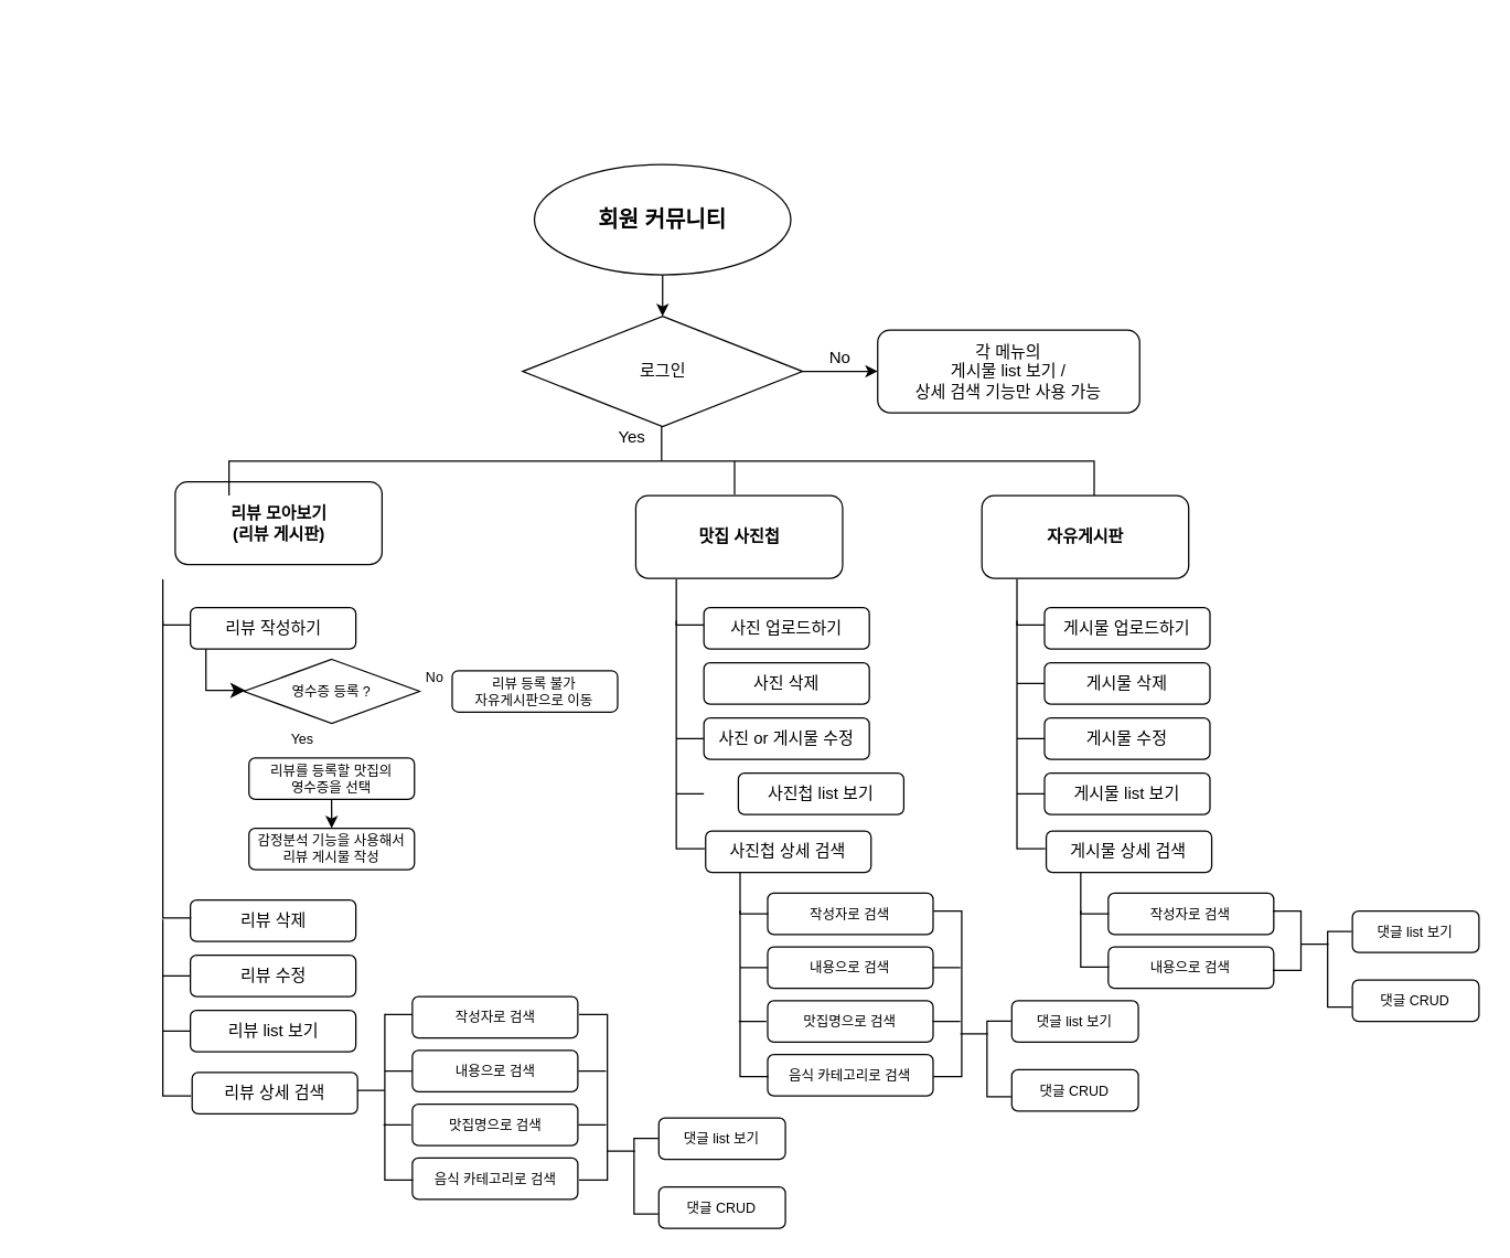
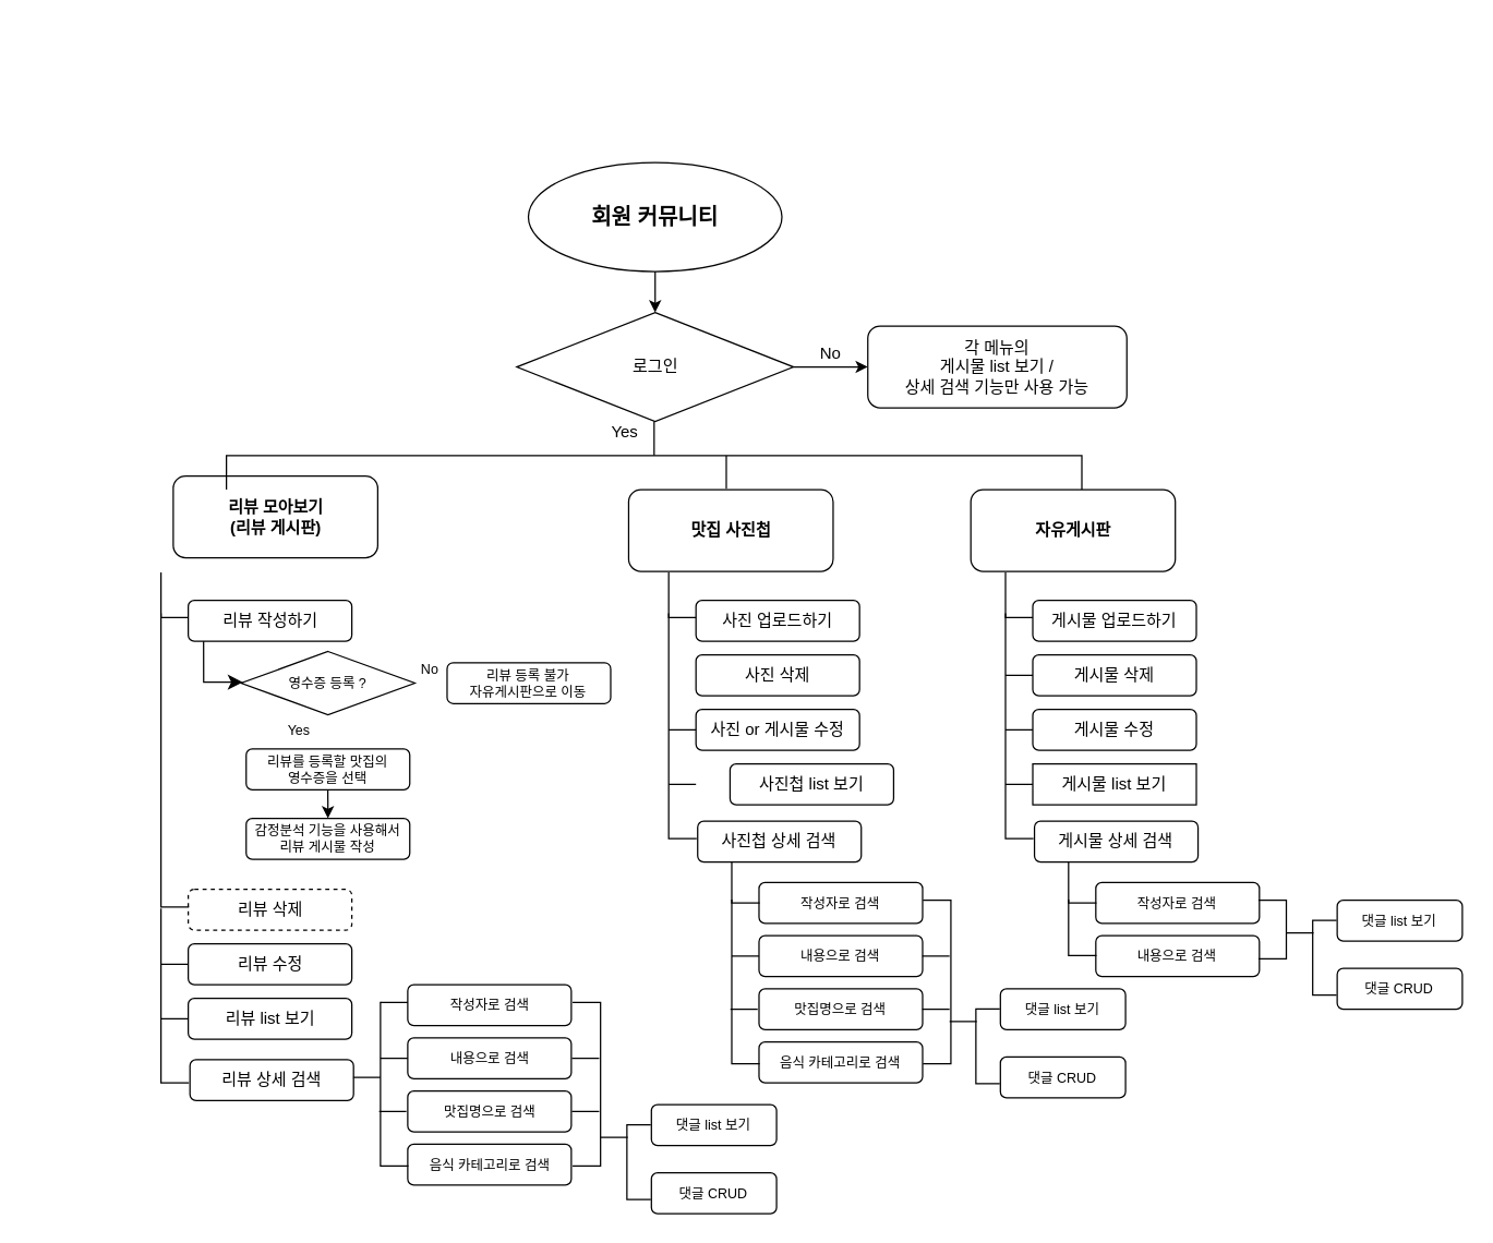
  <mxCell id="0" />
  <mxCell id="1" parent="0" />
  <mxCell id="2" value="" style="edgeStyle=orthogonalEdgeStyle;rounded=0;orthogonalLoop=1;jettySize=auto;html=1;" parent="1" source="3" target="5" edge="1"><mxGeometry relative="1" as="geometry" /></mxCell>
  <mxCell id="3" value="회원 커뮤니티" style="ellipse;whiteSpace=wrap;html=1;fontSize=16;fontStyle=1" parent="1" vertex="1"><mxGeometry x="387" y="118.75" width="186" height="80" as="geometry" /></mxCell>
  <mxCell id="4" value="" style="edgeStyle=orthogonalEdgeStyle;rounded=0;orthogonalLoop=1;jettySize=auto;html=1;" parent="1" source="5" edge="1"><mxGeometry relative="1" as="geometry"><mxPoint x="636" y="268.75" as="targetPoint" /><Array as="points"><mxPoint x="616" y="268.75" /><mxPoint x="616" y="268.75" /></Array></mxGeometry></mxCell>
  <mxCell id="5" value="로그인" style="rhombus;whiteSpace=wrap;html=1;" parent="1" vertex="1"><mxGeometry x="378.5" y="228.75" width="203" height="80" as="geometry" /></mxCell>
  <mxCell id="6" value="각 메뉴의&lt;br&gt;게시물 list 보기 / &lt;br&gt;상세 검색 기능만 사용 가능" style="rounded=1;whiteSpace=wrap;html=1;" parent="1" vertex="1"><mxGeometry x="636" y="238.75" width="190" height="60" as="geometry" /></mxCell>
  <mxCell id="7" value="No" style="text;html=1;strokeColor=none;fillColor=none;align=center;verticalAlign=middle;whiteSpace=wrap;rounded=0;" parent="1" vertex="1"><mxGeometry x="579" y="243.75" width="60" height="30" as="geometry" /></mxCell>
  <mxCell id="8" value="리뷰 모아보기&lt;br&gt;(리뷰 게시판)" style="rounded=1;whiteSpace=wrap;html=1;fontStyle=1" parent="1" vertex="1"><mxGeometry x="126.5" y="348.75" width="150" height="60" as="geometry" /></mxCell>
  <mxCell id="9" value="맛집 사진첩" style="rounded=1;whiteSpace=wrap;html=1;fontStyle=1" parent="1" vertex="1"><mxGeometry x="460.56" y="358.75" width="150" height="60" as="geometry" /></mxCell>
  <mxCell id="10" value="자유게시판" style="rounded=1;whiteSpace=wrap;html=1;fontStyle=1" parent="1" vertex="1"><mxGeometry x="711.56" y="358.75" width="150" height="60" as="geometry" /></mxCell>
  <mxCell id="11" value="" style="strokeWidth=1;html=1;shape=mxgraph.flowchart.annotation_2;align=left;labelPosition=right;pointerEvents=1;rotation=90;" parent="1" vertex="1"><mxGeometry x="454.25" y="20" width="50" height="627.5" as="geometry" /></mxCell>
  <mxCell id="12" value="" style="line;strokeWidth=1;html=1;rotation=-90;" parent="1" vertex="1"><mxGeometry x="520.12" y="341" width="24.13" height="10" as="geometry" /></mxCell>
  <mxCell id="13" value="" style="shape=partialRectangle;whiteSpace=wrap;html=1;bottom=0;right=0;fillColor=none;rotation=-90;" parent="1" vertex="1"><mxGeometry x="113.75" y="423.75" width="32.5" height="25" as="geometry" /></mxCell>
  <mxCell id="14" value="리뷰 작성하기" style="rounded=1;whiteSpace=wrap;html=1;" parent="1" vertex="1"><mxGeometry x="137.5" y="440" width="120" height="30" as="geometry" /></mxCell>
- <mxCell id="15" value="리뷰 삭제" style="rounded=1;whiteSpace=wrap;html=1;" parent="1" vertex="1"><mxGeometry x="137.5" y="652" width="120" height="30" as="geometry" /></mxCell>
+ <mxCell id="15" value="리뷰 삭제" style="rounded=1;whiteSpace=wrap;html=1;dashed=1;" parent="1" vertex="1"><mxGeometry x="137.5" y="652" width="120" height="30" as="geometry" /></mxCell>
  <mxCell id="16" value="리뷰 수정" style="rounded=1;whiteSpace=wrap;html=1;" parent="1" vertex="1"><mxGeometry x="137.5" y="692" width="120" height="30" as="geometry" /></mxCell>
  <mxCell id="17" value="리뷰 list 보기" style="rounded=1;whiteSpace=wrap;html=1;" parent="1" vertex="1"><mxGeometry x="137.5" y="732" width="120" height="30" as="geometry" /></mxCell>
  <mxCell id="18" value="리뷰 상세 검색" style="rounded=1;whiteSpace=wrap;html=1;" parent="1" vertex="1"><mxGeometry x="138.75" y="777" width="120" height="30" as="geometry" /></mxCell>
  <mxCell id="19" value="" style="shape=partialRectangle;whiteSpace=wrap;html=1;bottom=0;right=0;fillColor=none;rotation=-90;" parent="1" vertex="1"><mxGeometry x="20" y="547.5" width="215" height="20" as="geometry" /></mxCell>
  <mxCell id="20" value="" style="line;strokeWidth=1;html=1;" parent="1" vertex="1"><mxGeometry x="117.5" y="742" width="20" height="10" as="geometry" /></mxCell>
  <mxCell id="21" value="" style="line;strokeWidth=1;html=1;" parent="1" vertex="1"><mxGeometry x="117.5" y="702" width="20" height="10" as="geometry" /></mxCell>
  <mxCell id="22" value="Yes" style="text;html=1;strokeColor=none;fillColor=none;align=center;verticalAlign=middle;whiteSpace=wrap;rounded=0;" parent="1" vertex="1"><mxGeometry x="428.19" y="301.75" width="60" height="30" as="geometry" /></mxCell>
  <mxCell id="23" value="작성자로 검색" style="rounded=1;whiteSpace=wrap;html=1;fontSize=10;" parent="1" vertex="1"><mxGeometry x="298.5" y="722" width="120" height="30" as="geometry" /></mxCell>
  <mxCell id="24" value="내용으로 검색" style="rounded=1;whiteSpace=wrap;html=1;fontSize=10;" parent="1" vertex="1"><mxGeometry x="298.5" y="761" width="120" height="30" as="geometry" /></mxCell>
  <mxCell id="25" value="맛집명으로 검색" style="rounded=1;whiteSpace=wrap;html=1;fontSize=10;" parent="1" vertex="1"><mxGeometry x="298.5" y="800" width="120" height="30" as="geometry" /></mxCell>
  <mxCell id="26" value="음식 카테고리로 검색" style="rounded=1;whiteSpace=wrap;html=1;fontSize=10;" parent="1" vertex="1"><mxGeometry x="298.5" y="839" width="120" height="30" as="geometry" /></mxCell>
  <mxCell id="27" value="" style="shape=partialRectangle;whiteSpace=wrap;html=1;bottom=0;right=0;fillColor=none;rotation=-90;" parent="1" vertex="1"><mxGeometry x="228.5" y="785" width="120" height="20" as="geometry" /></mxCell>
  <mxCell id="28" value="" style="line;strokeWidth=1;html=1;" parent="1" vertex="1"><mxGeometry x="278.5" y="771" width="20" height="10" as="geometry" /></mxCell>
  <mxCell id="29" value="" style="line;strokeWidth=1;html=1;" parent="1" vertex="1"><mxGeometry x="277.5" y="810" width="20" height="10" as="geometry" /></mxCell>
  <mxCell id="30" value="감정분석 기능을 사용해서&lt;br&gt;리뷰 게시물 작성" style="rounded=1;whiteSpace=wrap;html=1;fontSize=10;" parent="1" vertex="1"><mxGeometry x="180" y="600" width="120" height="30" as="geometry" /></mxCell>
  <mxCell id="31" value="" style="shape=partialRectangle;whiteSpace=wrap;html=1;bottom=0;right=0;fillColor=none;rotation=-90;" parent="1" vertex="1"><mxGeometry x="486.19" y="423.75" width="32.5" height="25" as="geometry" /></mxCell>
  <mxCell id="32" value="사진 업로드하기" style="rounded=1;whiteSpace=wrap;html=1;" parent="1" vertex="1"><mxGeometry x="509.94" y="440" width="120" height="30" as="geometry" /></mxCell>
  <mxCell id="33" value="사진 삭제" style="rounded=1;whiteSpace=wrap;html=1;" parent="1" vertex="1"><mxGeometry x="509.94" y="480" width="120" height="30" as="geometry" /></mxCell>
  <mxCell id="34" value="사진 or 게시물 수정" style="rounded=1;whiteSpace=wrap;html=1;" parent="1" vertex="1"><mxGeometry x="509.94" y="520" width="120" height="30" as="geometry" /></mxCell>
  <mxCell id="35" value="사진첩 list 보기" style="rounded=1;whiteSpace=wrap;html=1;" parent="1" vertex="1"><mxGeometry x="534.94" y="560" width="120" height="30" as="geometry" /></mxCell>
  <mxCell id="36" value="사진첩 상세 검색" style="rounded=1;whiteSpace=wrap;html=1;" parent="1" vertex="1"><mxGeometry x="511.19" y="602" width="120" height="30" as="geometry" /></mxCell>
  <mxCell id="37" value="" style="shape=partialRectangle;whiteSpace=wrap;html=1;bottom=0;right=0;fillColor=none;rotation=-90;" parent="1" vertex="1"><mxGeometry x="417.5" y="522.44" width="164.88" height="20" as="geometry" /></mxCell>
  <mxCell id="38" value="" style="line;strokeWidth=1;html=1;" parent="1" vertex="1"><mxGeometry x="489.94" y="530" width="20" height="10" as="geometry" /></mxCell>
  <mxCell id="39" value="" style="line;strokeWidth=1;html=1;" parent="1" vertex="1"><mxGeometry x="489.94" y="570" width="20" height="10" as="geometry" /></mxCell>
  <mxCell id="40" value="작성자로 검색" style="rounded=1;whiteSpace=wrap;html=1;fontSize=10;" parent="1" vertex="1"><mxGeometry x="556.19" y="647" width="120" height="30" as="geometry" /></mxCell>
  <mxCell id="41" value="" style="shape=partialRectangle;whiteSpace=wrap;html=1;bottom=0;right=0;fillColor=none;rotation=-90;" parent="1" vertex="1"><mxGeometry x="531.19" y="637" width="30" height="20" as="geometry" /></mxCell>
  <mxCell id="42" value="내용으로 검색" style="rounded=1;whiteSpace=wrap;html=1;fontSize=10;" parent="1" vertex="1"><mxGeometry x="556.19" y="686" width="120" height="30" as="geometry" /></mxCell>
  <mxCell id="43" value="맛집명으로 검색" style="rounded=1;whiteSpace=wrap;html=1;fontSize=10;" parent="1" vertex="1"><mxGeometry x="556.19" y="725" width="120" height="30" as="geometry" /></mxCell>
  <mxCell id="44" value="음식 카테고리로 검색" style="rounded=1;whiteSpace=wrap;html=1;fontSize=10;" parent="1" vertex="1"><mxGeometry x="556.19" y="764" width="120" height="30" as="geometry" /></mxCell>
  <mxCell id="45" value="" style="shape=partialRectangle;whiteSpace=wrap;html=1;bottom=0;right=0;fillColor=none;rotation=-90;" parent="1" vertex="1"><mxGeometry x="486.19" y="710" width="120" height="20" as="geometry" /></mxCell>
  <mxCell id="46" value="" style="line;strokeWidth=1;html=1;" parent="1" vertex="1"><mxGeometry x="536.19" y="696" width="20" height="10" as="geometry" /></mxCell>
  <mxCell id="47" value="" style="line;strokeWidth=1;html=1;" parent="1" vertex="1"><mxGeometry x="535.19" y="735" width="20" height="10" as="geometry" /></mxCell>
  <mxCell id="48" value="" style="shape=partialRectangle;whiteSpace=wrap;html=1;bottom=0;right=0;fillColor=none;rotation=-90;" parent="1" vertex="1"><mxGeometry x="733.25" y="423.75" width="32.5" height="25" as="geometry" /></mxCell>
  <mxCell id="49" value="게시물 업로드하기" style="rounded=1;whiteSpace=wrap;html=1;" parent="1" vertex="1"><mxGeometry x="757" y="440" width="120" height="30" as="geometry" /></mxCell>
  <mxCell id="50" value="게시물 삭제" style="rounded=1;whiteSpace=wrap;html=1;" parent="1" vertex="1"><mxGeometry x="757" y="480" width="120" height="30" as="geometry" /></mxCell>
  <mxCell id="51" value="게시물 수정" style="rounded=1;whiteSpace=wrap;html=1;" parent="1" vertex="1"><mxGeometry x="757" y="520" width="120" height="30" as="geometry" /></mxCell>
- <mxCell id="52" value="게시물 list 보기" style="rounded=1;whiteSpace=wrap;html=1;" parent="1" vertex="1"><mxGeometry x="757" y="560" width="120" height="30" as="geometry" /></mxCell>
+ <mxCell id="52" value="게시물 list 보기" style="whiteSpace=wrap;html=1;rounded=0;" parent="1" vertex="1"><mxGeometry x="757" y="560" width="120" height="30" as="geometry" /></mxCell>
  <mxCell id="53" value="게시물&amp;nbsp;상세 검색" style="rounded=1;whiteSpace=wrap;html=1;" parent="1" vertex="1"><mxGeometry x="758.25" y="602" width="120" height="30" as="geometry" /></mxCell>
  <mxCell id="54" value="" style="shape=partialRectangle;whiteSpace=wrap;html=1;bottom=0;right=0;fillColor=none;rotation=-90;" parent="1" vertex="1"><mxGeometry x="664.56" y="522.44" width="164.88" height="20" as="geometry" /></mxCell>
  <mxCell id="55" value="" style="line;strokeWidth=1;html=1;" parent="1" vertex="1"><mxGeometry x="737" y="490" width="20" height="10" as="geometry" /></mxCell>
  <mxCell id="56" value="" style="line;strokeWidth=1;html=1;" parent="1" vertex="1"><mxGeometry x="737" y="530" width="20" height="10" as="geometry" /></mxCell>
  <mxCell id="57" value="" style="line;strokeWidth=1;html=1;" parent="1" vertex="1"><mxGeometry x="737" y="570" width="20" height="10" as="geometry" /></mxCell>
  <mxCell id="58" value="작성자로 검색" style="rounded=1;whiteSpace=wrap;html=1;fontSize=10;" parent="1" vertex="1"><mxGeometry x="803.25" y="647" width="120" height="30" as="geometry" /></mxCell>
  <mxCell id="59" value="" style="shape=partialRectangle;whiteSpace=wrap;html=1;bottom=0;right=0;fillColor=none;rotation=-90;" parent="1" vertex="1"><mxGeometry x="778.25" y="637" width="30" height="20" as="geometry" /></mxCell>
  <mxCell id="60" value="내용으로 검색" style="rounded=1;whiteSpace=wrap;html=1;fontSize=10;" parent="1" vertex="1"><mxGeometry x="803.25" y="686" width="120" height="30" as="geometry" /></mxCell>
  <mxCell id="61" value="" style="shape=partialRectangle;whiteSpace=wrap;html=1;bottom=0;right=0;fillColor=none;rotation=-90;" parent="1" vertex="1"><mxGeometry x="772.91" y="670.35" width="40.69" height="20" as="geometry" /></mxCell>
  <mxCell id="62" value="영수증 등록 ?" style="rhombus;whiteSpace=wrap;html=1;fontSize=10;" parent="1" vertex="1"><mxGeometry x="176.25" y="477.5" width="127.5" height="46.44" as="geometry" /></mxCell>
  <mxCell id="63" value="리뷰를 등록할 맛집의&lt;br&gt;영수증을 선택" style="rounded=1;whiteSpace=wrap;html=1;fontSize=10;" parent="1" vertex="1"><mxGeometry x="180" y="549" width="120" height="30" as="geometry" /></mxCell>
  <mxCell id="64" value="리뷰 등록 불가&lt;br&gt;자유게시판으로 이동" style="rounded=1;whiteSpace=wrap;html=1;fontSize=10;" parent="1" vertex="1"><mxGeometry x="327.38" y="485.72" width="120" height="30" as="geometry" /></mxCell>
  <mxCell id="65" value="" style="edgeStyle=segmentEdgeStyle;endArrow=classic;html=1;curved=0;rounded=0;endSize=8;startSize=8;" parent="1" edge="1"><mxGeometry width="50" height="50" relative="1" as="geometry"><mxPoint x="148.75" y="470" as="sourcePoint" /><mxPoint x="177.5" y="500" as="targetPoint" /><Array as="points"><mxPoint x="148.75" y="500" /></Array></mxGeometry></mxCell>
  <mxCell id="66" value="No" style="text;html=1;strokeColor=none;fillColor=none;align=center;verticalAlign=middle;whiteSpace=wrap;rounded=0;fontSize=10;" parent="1" vertex="1"><mxGeometry x="284.5" y="475" width="60" height="30" as="geometry" /></mxCell>
  <mxCell id="67" value="Yes" style="text;html=1;strokeColor=none;fillColor=none;align=center;verticalAlign=middle;whiteSpace=wrap;rounded=0;fontSize=10;" parent="1" vertex="1"><mxGeometry x="188.75" y="520" width="60" height="30" as="geometry" /></mxCell>
  <mxCell id="68" value="" style="edgeStyle=orthogonalEdgeStyle;rounded=0;orthogonalLoop=1;jettySize=auto;html=1;entryX=0.5;entryY=0;entryDx=0;entryDy=0;" parent="1" target="30" edge="1"><mxGeometry relative="1" as="geometry"><mxPoint x="239.89" y="579" as="sourcePoint" /><mxPoint x="239.89" y="604" as="targetPoint" /><Array as="points" /></mxGeometry></mxCell>
  <mxCell id="69" value="" style="shape=partialRectangle;whiteSpace=wrap;html=1;bottom=0;right=0;fillColor=none;rotation=-90;" parent="1" vertex="1"><mxGeometry x="63.75" y="720.25" width="127.5" height="20" as="geometry" /></mxCell>
  <mxCell id="70" value="" style="line;strokeWidth=1;html=1;" parent="1" vertex="1"><mxGeometry x="278.5" y="730" width="20" height="10" as="geometry" /></mxCell>
  <mxCell id="71" value="" style="line;strokeWidth=1;html=1;" parent="1" vertex="1"><mxGeometry x="258.5" y="785" width="20" height="10" as="geometry" /></mxCell>
  <mxCell id="72" value="" style="shape=partialRectangle;whiteSpace=wrap;html=1;bottom=1;right=1;left=1;top=0;fillColor=none;routingCenterX=-0.5;rotation=-90;" parent="1" vertex="1"><mxGeometry x="369.94" y="785" width="120" height="20" as="geometry" /></mxCell>
  <mxCell id="73" value="" style="line;strokeWidth=1;html=1;" parent="1" vertex="1"><mxGeometry x="418.94" y="771" width="20" height="10" as="geometry" /></mxCell>
  <mxCell id="74" value="" style="line;strokeWidth=1;html=1;" parent="1" vertex="1"><mxGeometry x="418.94" y="810" width="20" height="10" as="geometry" /></mxCell>
  <mxCell id="75" value="" style="shape=partialRectangle;whiteSpace=wrap;html=1;bottom=1;right=1;left=1;top=0;fillColor=none;routingCenterX=-0.5;rotation=-90;" parent="1" vertex="1"><mxGeometry x="626.94" y="710" width="120" height="20" as="geometry" /></mxCell>
  <mxCell id="76" value="" style="line;strokeWidth=1;html=1;" parent="1" vertex="1"><mxGeometry x="675.94" y="696" width="20" height="10" as="geometry" /></mxCell>
  <mxCell id="77" value="" style="line;strokeWidth=1;html=1;" parent="1" vertex="1"><mxGeometry x="675.94" y="735" width="20" height="10" as="geometry" /></mxCell>
  <mxCell id="78" value="" style="shape=partialRectangle;whiteSpace=wrap;html=1;bottom=1;right=1;left=1;top=0;fillColor=none;routingCenterX=-0.5;rotation=-90;" parent="1" vertex="1"><mxGeometry x="911.5" y="671.5" width="43" height="20" as="geometry" /></mxCell>
  <mxCell id="79" value="" style="line;strokeWidth=1;html=1;" parent="1" vertex="1"><mxGeometry x="695.94" y="744" width="20" height="10" as="geometry" /></mxCell>
  <mxCell id="80" value="" style="shape=partialRectangle;whiteSpace=wrap;html=1;bottom=1;right=1;left=1;top=0;fillColor=none;routingCenterX=-0.5;rotation=90;" parent="1" vertex="1"><mxGeometry x="696.31" y="758.7" width="54.96" height="17" as="geometry" /></mxCell>
  <mxCell id="81" value="댓글 list 보기" style="rounded=1;whiteSpace=wrap;html=1;fontSize=10;" parent="1" vertex="1"><mxGeometry x="733.25" y="725" width="91.81" height="30" as="geometry" /></mxCell>
  <mxCell id="82" value="댓글 CRUD" style="rounded=1;whiteSpace=wrap;html=1;fontSize=10;" parent="1" vertex="1"><mxGeometry x="733.25" y="775" width="91.81" height="30" as="geometry" /></mxCell>
  <mxCell id="83" value="" style="line;strokeWidth=1;html=1;" parent="1" vertex="1"><mxGeometry x="943" y="679" width="20" height="10" as="geometry" /></mxCell>
  <mxCell id="84" value="" style="shape=partialRectangle;whiteSpace=wrap;html=1;bottom=1;right=1;left=1;top=0;fillColor=none;routingCenterX=-0.5;rotation=90;" parent="1" vertex="1"><mxGeometry x="943.37" y="693.7" width="54.96" height="17" as="geometry" /></mxCell>
  <mxCell id="85" value="댓글 list 보기" style="rounded=1;whiteSpace=wrap;html=1;fontSize=10;" parent="1" vertex="1"><mxGeometry x="980.31" y="660" width="91.81" height="30" as="geometry" /></mxCell>
  <mxCell id="86" value="댓글 CRUD" style="rounded=1;whiteSpace=wrap;html=1;fontSize=10;" parent="1" vertex="1"><mxGeometry x="980.31" y="710" width="91.81" height="30" as="geometry" /></mxCell>
  <mxCell id="87" value="" style="line;strokeWidth=1;html=1;" parent="1" vertex="1"><mxGeometry x="439.94" y="829" width="20" height="10" as="geometry" /></mxCell>
  <mxCell id="88" value="" style="shape=partialRectangle;whiteSpace=wrap;html=1;bottom=1;right=1;left=1;top=0;fillColor=none;routingCenterX=-0.5;rotation=90;" parent="1" vertex="1"><mxGeometry x="440.31" y="843.7" width="54.96" height="17" as="geometry" /></mxCell>
  <mxCell id="89" value="댓글 list 보기" style="rounded=1;whiteSpace=wrap;html=1;fontSize=10;" parent="1" vertex="1"><mxGeometry x="477.25" y="810" width="91.81" height="30" as="geometry" /></mxCell>
  <mxCell id="90" value="댓글 CRUD" style="rounded=1;whiteSpace=wrap;html=1;fontSize=10;" parent="1" vertex="1"><mxGeometry x="477.25" y="860" width="91.81" height="30" as="geometry" /></mxCell>
